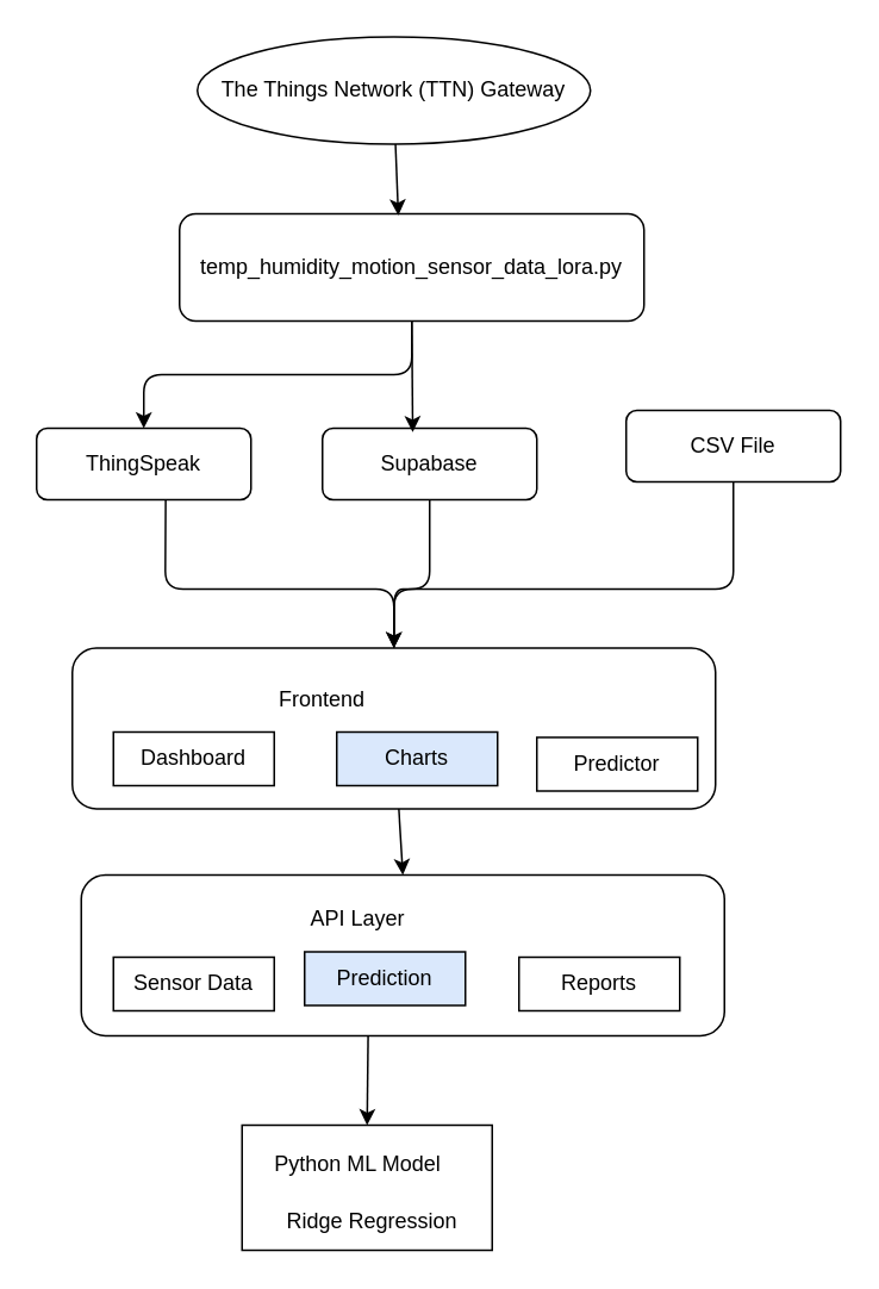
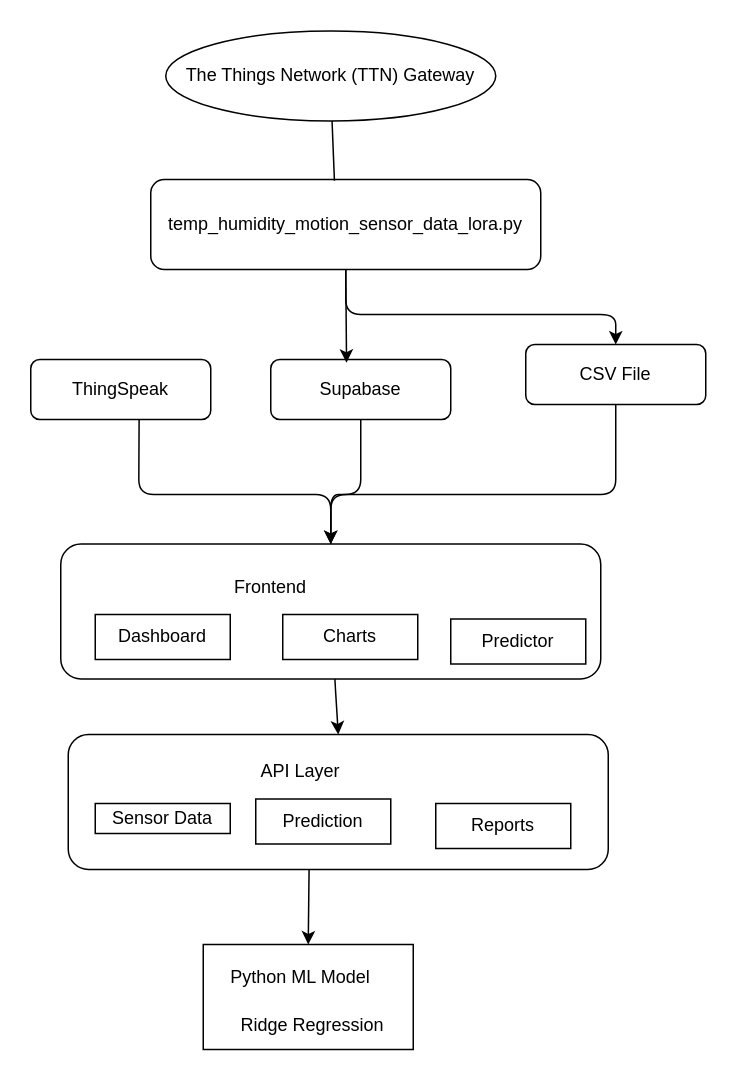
  <mxCell id="0" />
  <mxCell id="1" parent="0" />
  <mxCell id="2" value="The Things Network (TTN) Gateway" style="ellipse;whiteSpace=wrap;html=1;" vertex="1" parent="1"><mxGeometry x="110" y="20" width="220" height="60" as="geometry" /></mxCell>
- <mxCell id="3" style="edgeStyle=none;html=1;exitX=0.5;exitY=1;exitDx=0;exitDy=0;entryX=0.5;entryY=0;entryDx=0;entryDy=0;" edge="1" parent="1" source="5" target="7"><mxGeometry relative="1" as="geometry"><Array as="points"><mxPoint x="230" y="209" /><mxPoint x="80" y="209" /></Array></mxGeometry></mxCell>
+ <mxCell id="4" style="edgeStyle=none;html=1;exitX=0.5;exitY=1;exitDx=0;exitDy=0;entryX=0.5;entryY=0;entryDx=0;entryDy=0;" edge="1" parent="1" source="5" target="11"><mxGeometry relative="1" as="geometry"><Array as="points"><mxPoint x="230" y="209" /><mxPoint x="410" y="209" /></Array></mxGeometry></mxCell>
  <mxCell id="5" value="temp_humidity_motion_sensor_data_lora.py" style="rounded=1;whiteSpace=wrap;html=1;" vertex="1" parent="1"><mxGeometry x="100" y="119" width="260" height="60" as="geometry" /></mxCell>
  <mxCell id="6" style="edgeStyle=none;html=1;entryX=0.5;entryY=0;entryDx=0;entryDy=0;exitX=0.602;exitY=1.006;exitDx=0;exitDy=0;exitPerimeter=0;" edge="1" parent="1" source="7" target="15"><mxGeometry relative="1" as="geometry"><mxPoint x="230" y="349" as="targetPoint" /><Array as="points"><mxPoint x="92" y="329" /><mxPoint x="220" y="329" /></Array></mxGeometry></mxCell>
  <mxCell id="7" value="ThingSpeak" style="rounded=1;whiteSpace=wrap;html=1;" vertex="1" parent="1"><mxGeometry x="20" y="239" width="120" height="40" as="geometry" /></mxCell>
  <mxCell id="8" style="edgeStyle=none;html=1;" edge="1" parent="1" source="9"><mxGeometry relative="1" as="geometry"><mxPoint x="220" y="399" as="targetPoint" /><Array as="points"><mxPoint x="240" y="329" /><mxPoint x="220" y="329" /></Array></mxGeometry></mxCell>
  <mxCell id="9" value="Supabase" style="rounded=1;whiteSpace=wrap;html=1;" vertex="1" parent="1"><mxGeometry x="180" y="239" width="120" height="40" as="geometry" /></mxCell>
  <mxCell id="10" style="edgeStyle=none;html=1;entryX=0.5;entryY=0;entryDx=0;entryDy=0;" edge="1" parent="1" source="11" target="15"><mxGeometry relative="1" as="geometry"><Array as="points"><mxPoint x="410" y="329" /><mxPoint x="220" y="329" /></Array></mxGeometry></mxCell>
  <mxCell id="11" value="CSV File" style="rounded=1;whiteSpace=wrap;html=1;" vertex="1" parent="1"><mxGeometry x="350" y="229" width="120" height="40" as="geometry" /></mxCell>
- <mxCell id="12" style="edgeStyle=none;html=1;entryX=0.471;entryY=0.014;entryDx=0;entryDy=0;entryPerimeter=0;" edge="1" parent="1" source="2" target="5"><mxGeometry relative="1" as="geometry" /></mxCell>
+ <mxCell id="12" style="edgeStyle=none;html=1;entryX=0.471;entryY=0.014;entryDx=0;entryDy=0;entryPerimeter=0;endArrow=none;" edge="1" parent="1" source="2" target="5"><mxGeometry relative="1" as="geometry" /></mxCell>
  <mxCell id="13" style="edgeStyle=none;html=1;exitX=0.5;exitY=1;exitDx=0;exitDy=0;entryX=0.421;entryY=0.054;entryDx=0;entryDy=0;entryPerimeter=0;" edge="1" parent="1" source="5" target="9"><mxGeometry relative="1" as="geometry" /></mxCell>
  <mxCell id="14" style="edgeStyle=none;html=1;entryX=0.5;entryY=0;entryDx=0;entryDy=0;" edge="1" parent="1" source="15" target="21"><mxGeometry relative="1" as="geometry" /></mxCell>
  <mxCell id="15" value="" style="rounded=1;whiteSpace=wrap;html=1;" vertex="1" parent="1"><mxGeometry x="40" y="362" width="360" height="90" as="geometry" /></mxCell>
  <mxCell id="16" value="Dashboard" style="rounded=0;whiteSpace=wrap;html=1;" vertex="1" parent="1"><mxGeometry x="63" y="409" width="90" height="30" as="geometry" /></mxCell>
- <mxCell id="17" value="Charts" style="rounded=0;whiteSpace=wrap;html=1;fillColor=#dae8fc;" vertex="1" parent="1"><mxGeometry x="188" y="409" width="90" height="30" as="geometry" /></mxCell>
+ <mxCell id="17" value="Charts" style="rounded=0;whiteSpace=wrap;html=1;" vertex="1" parent="1"><mxGeometry x="188" y="409" width="90" height="30" as="geometry" /></mxCell>
  <mxCell id="18" value="Predictor" style="rounded=0;whiteSpace=wrap;html=1;" vertex="1" parent="1"><mxGeometry x="300" y="412" width="90" height="30" as="geometry" /></mxCell>
  <mxCell id="19" value="Frontend" style="text;html=1;align=center;verticalAlign=middle;whiteSpace=wrap;rounded=0;" vertex="1" parent="1"><mxGeometry x="150" y="376" width="60" height="30" as="geometry" /></mxCell>
  <mxCell id="20" style="edgeStyle=none;html=1;entryX=0.5;entryY=0;entryDx=0;entryDy=0;exitX=0.446;exitY=0.99;exitDx=0;exitDy=0;exitPerimeter=0;" edge="1" parent="1" source="21" target="26"><mxGeometry relative="1" as="geometry" /></mxCell>
  <mxCell id="21" value="" style="rounded=1;whiteSpace=wrap;html=1;" vertex="1" parent="1"><mxGeometry x="45" y="489" width="360" height="90" as="geometry" /></mxCell>
  <mxCell id="22" value="API Layer" style="text;html=1;align=center;verticalAlign=middle;whiteSpace=wrap;rounded=0;" vertex="1" parent="1"><mxGeometry x="170" y="499" width="60" height="30" as="geometry" /></mxCell>
- <mxCell id="23" value="Sensor Data" style="rounded=0;whiteSpace=wrap;html=1;" vertex="1" parent="1"><mxGeometry x="63" y="535" width="90" height="30" as="geometry" /></mxCell>
- <mxCell id="24" value="Prediction" style="rounded=0;whiteSpace=wrap;html=1;fillColor=#dae8fc;" vertex="1" parent="1"><mxGeometry x="170" y="532" width="90" height="30" as="geometry" /></mxCell>
+ <mxCell id="23" value="Sensor Data" style="rounded=0;whiteSpace=wrap;html=1;" vertex="1" parent="1"><mxGeometry x="63" y="535" width="90" height="20" as="geometry" /></mxCell>
+ <mxCell id="24" value="Prediction" style="rounded=0;whiteSpace=wrap;html=1;" vertex="1" parent="1"><mxGeometry x="170" y="532" width="90" height="30" as="geometry" /></mxCell>
  <mxCell id="25" value="Reports" style="rounded=0;whiteSpace=wrap;html=1;" vertex="1" parent="1"><mxGeometry x="290" y="535" width="90" height="30" as="geometry" /></mxCell>
  <mxCell id="26" value="" style="rounded=0;whiteSpace=wrap;html=1;" vertex="1" parent="1"><mxGeometry x="135" y="629" width="140" height="70" as="geometry" /></mxCell>
  <mxCell id="27" value="Python ML Model" style="text;html=1;align=center;verticalAlign=middle;whiteSpace=wrap;rounded=0;" vertex="1" parent="1"><mxGeometry x="140" y="636" width="120" height="30" as="geometry" /></mxCell>
  <mxCell id="28" value="Ridge Regression" style="text;html=1;align=center;verticalAlign=middle;whiteSpace=wrap;rounded=0;" vertex="1" parent="1"><mxGeometry x="148" y="666" width="120" height="33" as="geometry" /></mxCell>
